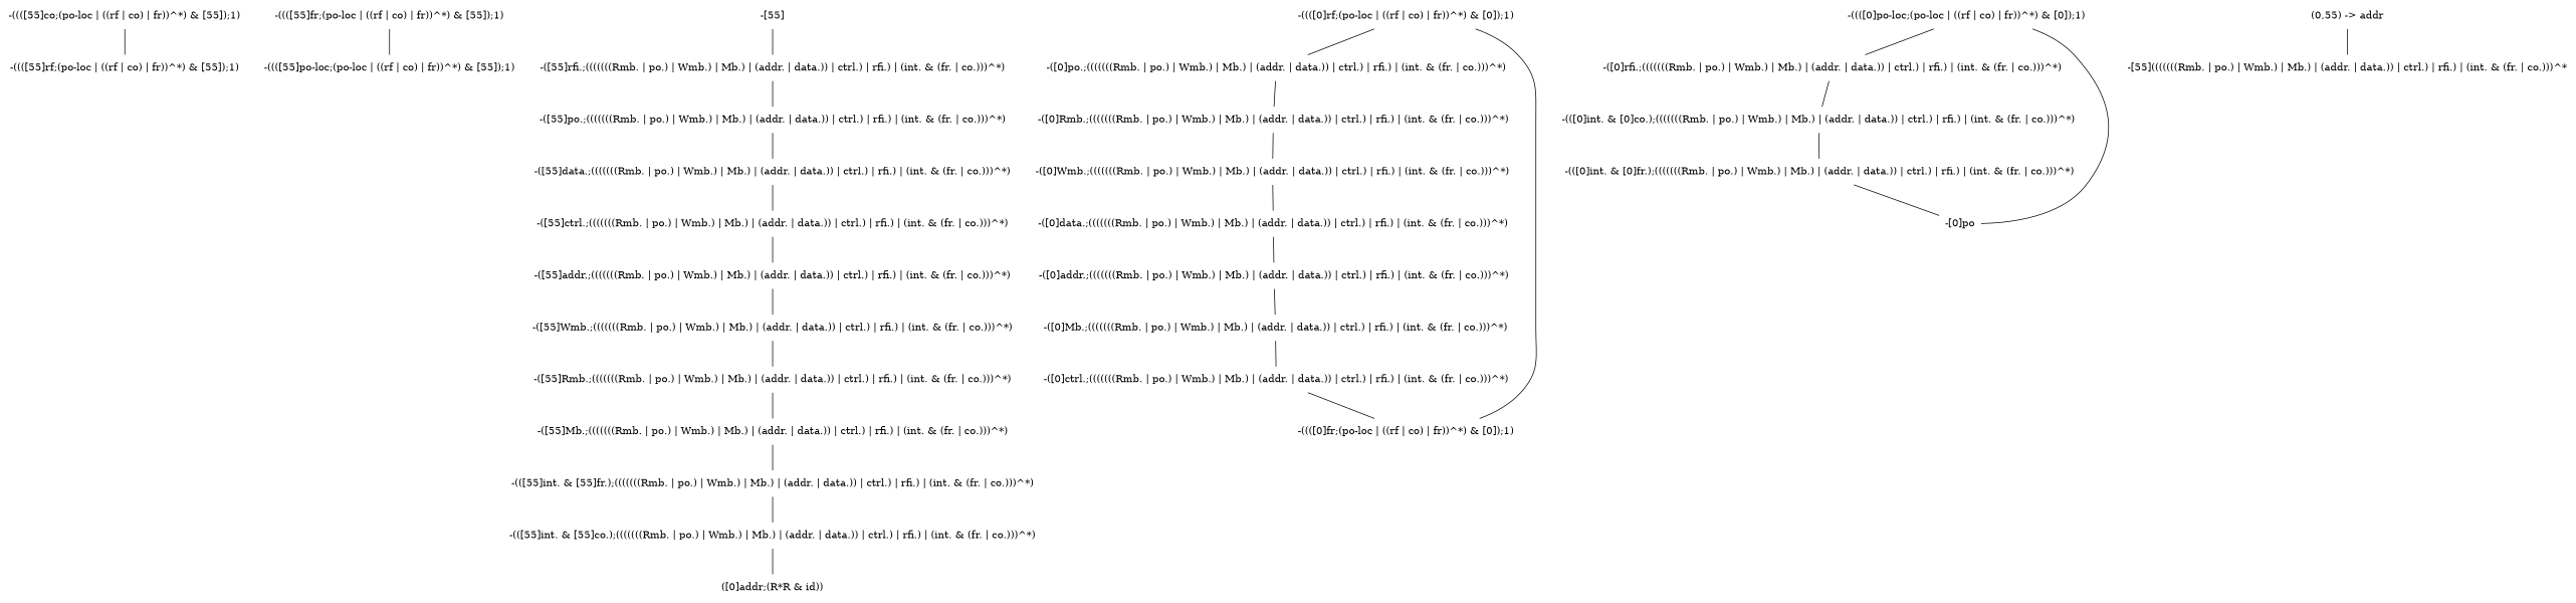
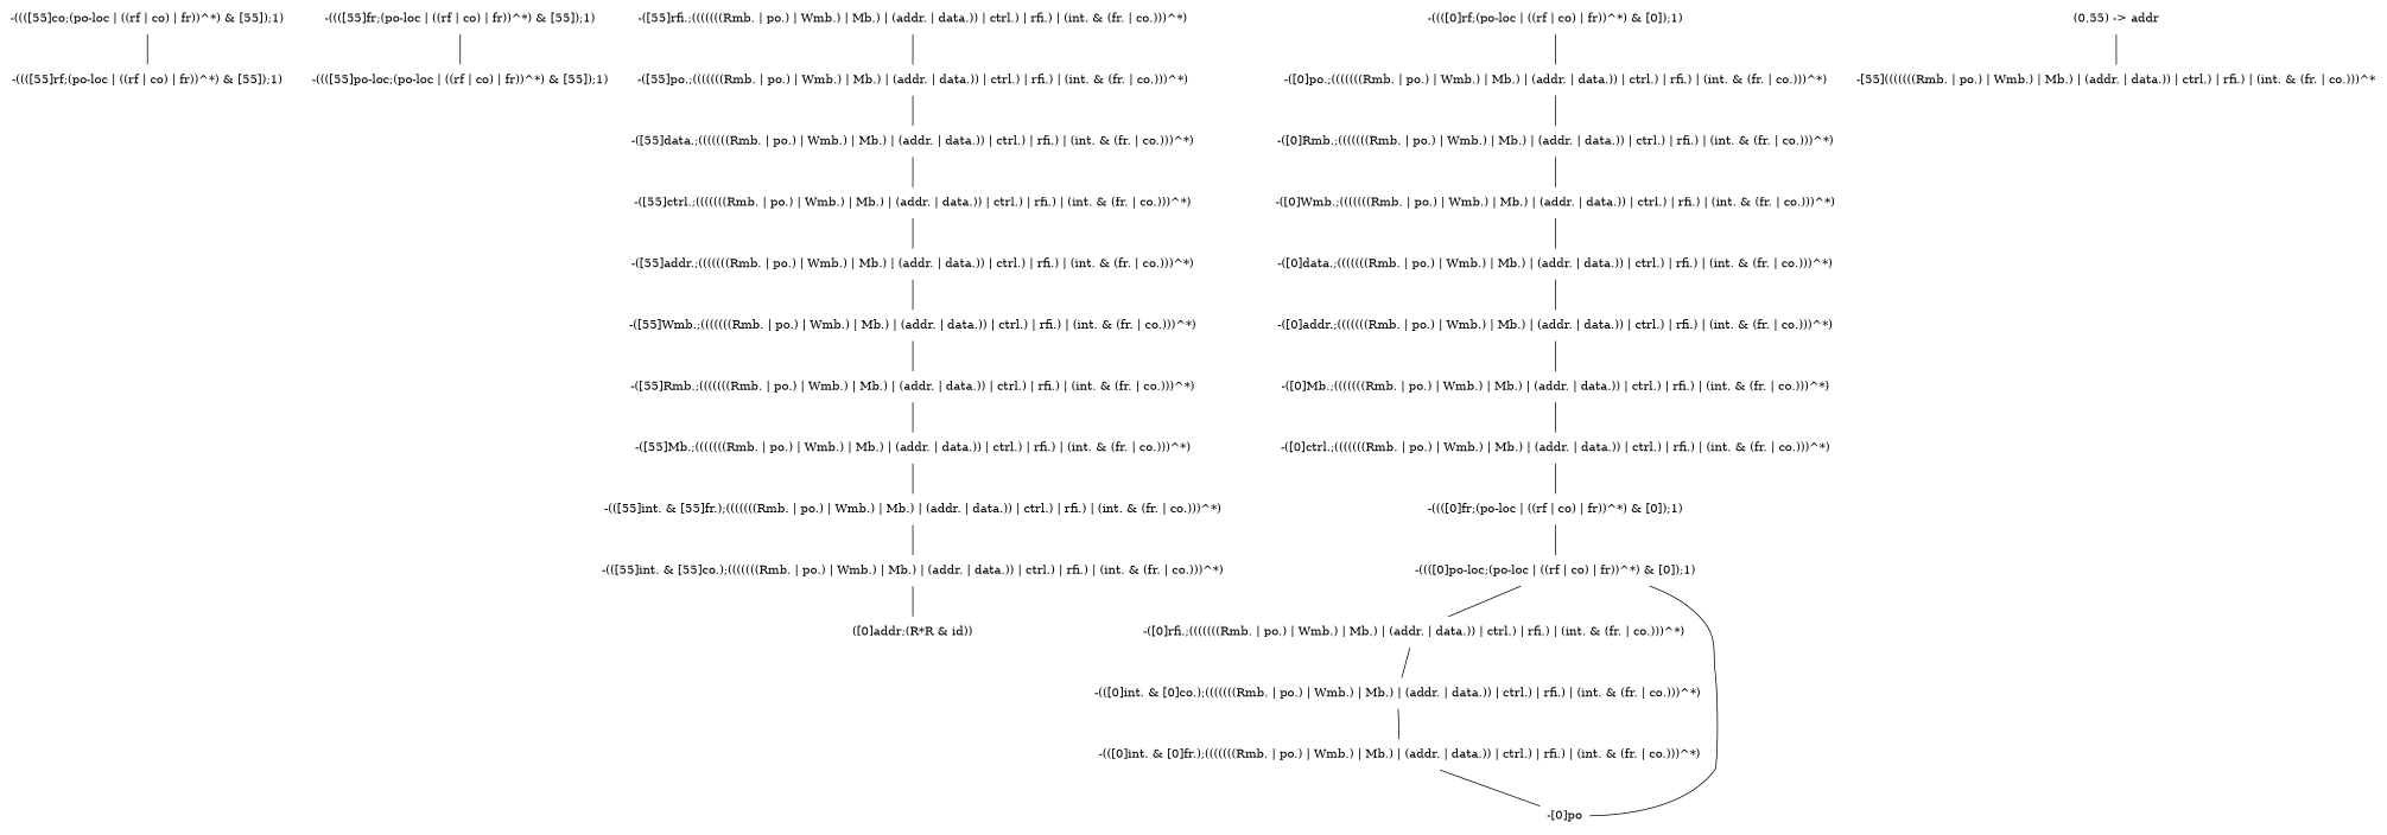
  graph {
    node [shape=plaintext]
    n1 [label="-((([55]co;(po-loc | ((rf | co) | fr))^*) & [55]);1)"]
    n2 [label="-((([55]rf;(po-loc | ((rf | co) | fr))^*) & [55]);1)"]
    n3 [label="-((([55]fr;(po-loc | ((rf | co) | fr))^*) & [55]);1)"]
    n4 [label="-((([55]po-loc;(po-loc | ((rf | co) | fr))^*) & [55]);1)"]
-   n5 [label="-[55]"]
    n6 [label="-([55]rfi.;(((((((Rmb. | po.) | Wmb.) | Mb.) | (addr. | data.)) | ctrl.) | rfi.) | (int. & (fr. | co.)))^*)"]
    n7 [label="-([55]po.;(((((((Rmb. | po.) | Wmb.) | Mb.) | (addr. | data.)) | ctrl.) | rfi.) | (int. & (fr. | co.)))^*)"]
    n8 [label="-([55]data.;(((((((Rmb. | po.) | Wmb.) | Mb.) | (addr. | data.)) | ctrl.) | rfi.) | (int. & (fr. | co.)))^*)"]
    n9 [label="-([55]ctrl.;(((((((Rmb. | po.) | Wmb.) | Mb.) | (addr. | data.)) | ctrl.) | rfi.) | (int. & (fr. | co.)))^*)"]
    n10 [label="-([55]addr.;(((((((Rmb. | po.) | Wmb.) | Mb.) | (addr. | data.)) | ctrl.) | rfi.) | (int. & (fr. | co.)))^*)"]
    n11 [label="-([55]Wmb.;(((((((Rmb. | po.) | Wmb.) | Mb.) | (addr. | data.)) | ctrl.) | rfi.) | (int. & (fr. | co.)))^*)"]
    n12 [label="-([55]Rmb.;(((((((Rmb. | po.) | Wmb.) | Mb.) | (addr. | data.)) | ctrl.) | rfi.) | (int. & (fr. | co.)))^*)"]
    n13 [label="-([55]Mb.;(((((((Rmb. | po.) | Wmb.) | Mb.) | (addr. | data.)) | ctrl.) | rfi.) | (int. & (fr. | co.)))^*)"]
    n14 [label="-(([55]int. & [55]fr.);(((((((Rmb. | po.) | Wmb.) | Mb.) | (addr. | data.)) | ctrl.) | rfi.) | (int. & (fr. | co.)))^*)"]
    n15 [label="-(([55]int. & [55]co.);(((((((Rmb. | po.) | Wmb.) | Mb.) | (addr. | data.)) | ctrl.) | rfi.) | (int. & (fr. | co.)))^*)"]
    n16 [label="([0]addr;(R*R & id))"]
    n17 [label="-((([0]rf;(po-loc | ((rf | co) | fr))^*) & [0]);1)"]
    n18 [label="-([0]po.;(((((((Rmb. | po.) | Wmb.) | Mb.) | (addr. | data.)) | ctrl.) | rfi.) | (int. & (fr. | co.)))^*)"]
    n19 [label="-([0]Rmb.;(((((((Rmb. | po.) | Wmb.) | Mb.) | (addr. | data.)) | ctrl.) | rfi.) | (int. & (fr. | co.)))^*)"]
    n20 [label="-([0]Wmb.;(((((((Rmb. | po.) | Wmb.) | Mb.) | (addr. | data.)) | ctrl.) | rfi.) | (int. & (fr. | co.)))^*)"]
    n21 [label="-([0]data.;(((((((Rmb. | po.) | Wmb.) | Mb.) | (addr. | data.)) | ctrl.) | rfi.) | (int. & (fr. | co.)))^*)"]
    n22 [label="-([0]addr.;(((((((Rmb. | po.) | Wmb.) | Mb.) | (addr. | data.)) | ctrl.) | rfi.) | (int. & (fr. | co.)))^*)"]
    n23 [label="-([0]Mb.;(((((((Rmb. | po.) | Wmb.) | Mb.) | (addr. | data.)) | ctrl.) | rfi.) | (int. & (fr. | co.)))^*)"]
    n24 [label="-([0]ctrl.;(((((((Rmb. | po.) | Wmb.) | Mb.) | (addr. | data.)) | ctrl.) | rfi.) | (int. & (fr. | co.)))^*)"]
    n25 [label="-((([0]fr;(po-loc | ((rf | co) | fr))^*) & [0]);1)"]
    n26 [label="-((([0]po-loc;(po-loc | ((rf | co) | fr))^*) & [0]);1)"]
    n27 [label="-([0]rfi.;(((((((Rmb. | po.) | Wmb.) | Mb.) | (addr. | data.)) | ctrl.) | rfi.) | (int. & (fr. | co.)))^*)"]
    n28 [label="-(([0]int. & [0]co.);(((((((Rmb. | po.) | Wmb.) | Mb.) | (addr. | data.)) | ctrl.) | rfi.) | (int. & (fr. | co.)))^*)"]
    n29 [label="-(([0]int. & [0]fr.);(((((((Rmb. | po.) | Wmb.) | Mb.) | (addr. | data.)) | ctrl.) | rfi.) | (int. & (fr. | co.)))^*)"]
    n30 [label="-[0]po"]
    n31 [label="(0,55) -> addr"]
    n32 [label="-[55](((((((Rmb. | po.) | Wmb.) | Mb.) | (addr. | data.)) | ctrl.) | rfi.) | (int. & (fr. | co.)))^*"]
    n1 -- n2
    n3 -- n4
-   n5 -- n6
    n6 -- n7
    n7 -- n8
    n8 -- n9
    n9 -- n10
    n10 -- n11
    n11 -- n12
    n12 -- n13
    n13 -- n14
    n14 -- n15
    n15 -- n16
    n17 -- n18
    n18 -- n19
    n19 -- n20
    n20 -- n21
    n21 -- n22
    n22 -- n23
    n23 -- n24
    n24 -- n25
-   n25 -- n17
+   n25 -- n26
    n26 -- n27
    n27 -- n28
    n28 -- n29
    n29 -- n30
    n30 -- n26
    n31 -- n32
  }
